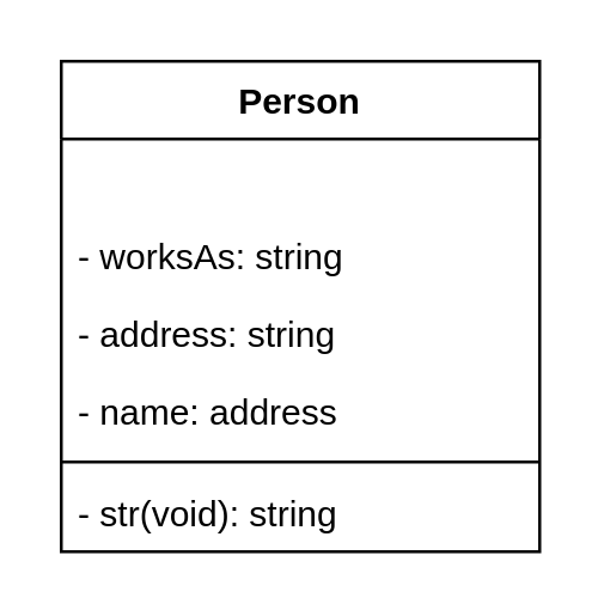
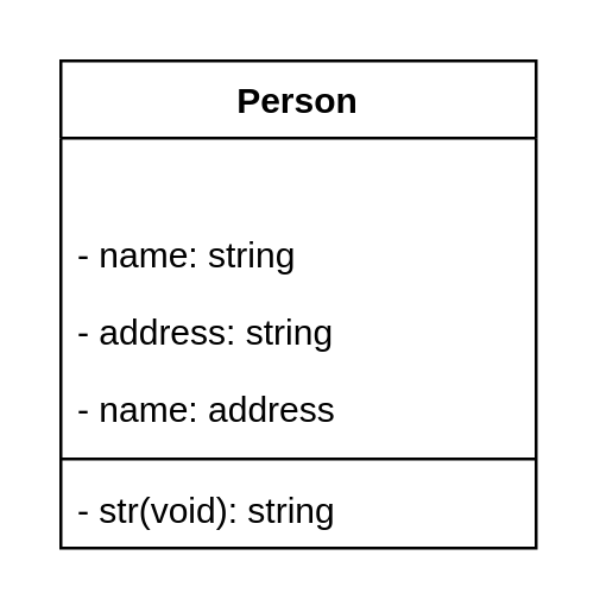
  <mxCell id="0" />
  <mxCell id="1" parent="0" />
  <mxCell id="2" value="Person&#10;" style="swimlane;fontStyle=1;align=center;verticalAlign=top;childLayout=stackLayout;horizontal=1;startSize=26;horizontalStack=0;resizeParent=1;resizeParentMax=0;resizeLast=0;collapsible=1;marginBottom=0;" vertex="1" parent="1"><mxGeometry x="20" y="20" width="160" height="164" as="geometry" /></mxCell>
  <mxCell id="3" value="&#10;" style="text;strokeColor=none;fillColor=none;align=left;verticalAlign=top;spacingLeft=4;spacingRight=4;overflow=hidden;rotatable=0;points=[[0,0.5],[1,0.5]];portConstraint=eastwest;" vertex="1" parent="2"><mxGeometry y="26" width="160" height="26" as="geometry" /></mxCell>
- <mxCell id="4" value="- worksAs: string" style="text;strokeColor=none;fillColor=none;align=left;verticalAlign=top;spacingLeft=4;spacingRight=4;overflow=hidden;rotatable=0;points=[[0,0.5],[1,0.5]];portConstraint=eastwest;" vertex="1" parent="2"><mxGeometry y="52" width="160" height="26" as="geometry" /></mxCell>
+ <mxCell id="4" value="- name: string" style="text;strokeColor=none;fillColor=none;align=left;verticalAlign=top;spacingLeft=4;spacingRight=4;overflow=hidden;rotatable=0;points=[[0,0.5],[1,0.5]];portConstraint=eastwest;" vertex="1" parent="2"><mxGeometry y="52" width="160" height="26" as="geometry" /></mxCell>
  <mxCell id="5" value="- address: string" style="text;strokeColor=none;fillColor=none;align=left;verticalAlign=top;spacingLeft=4;spacingRight=4;overflow=hidden;rotatable=0;points=[[0,0.5],[1,0.5]];portConstraint=eastwest;" vertex="1" parent="2"><mxGeometry y="78" width="160" height="26" as="geometry" /></mxCell>
  <mxCell id="6" value="- name: address" style="text;strokeColor=none;fillColor=none;align=left;verticalAlign=top;spacingLeft=4;spacingRight=4;overflow=hidden;rotatable=0;points=[[0,0.5],[1,0.5]];portConstraint=eastwest;" vertex="1" parent="2"><mxGeometry y="104" width="160" height="26" as="geometry" /></mxCell>
  <mxCell id="7" value="" style="line;strokeWidth=1;fillColor=none;align=left;verticalAlign=middle;spacingTop=-1;spacingLeft=3;spacingRight=3;rotatable=0;labelPosition=right;points=[];portConstraint=eastwest;" vertex="1" parent="2"><mxGeometry y="130" width="160" height="8" as="geometry" /></mxCell>
  <mxCell id="8" value="- str(void): string" style="text;strokeColor=none;fillColor=none;align=left;verticalAlign=top;spacingLeft=4;spacingRight=4;overflow=hidden;rotatable=0;points=[[0,0.5],[1,0.5]];portConstraint=eastwest;" vertex="1" parent="2"><mxGeometry y="138" width="160" height="26" as="geometry" /></mxCell>
